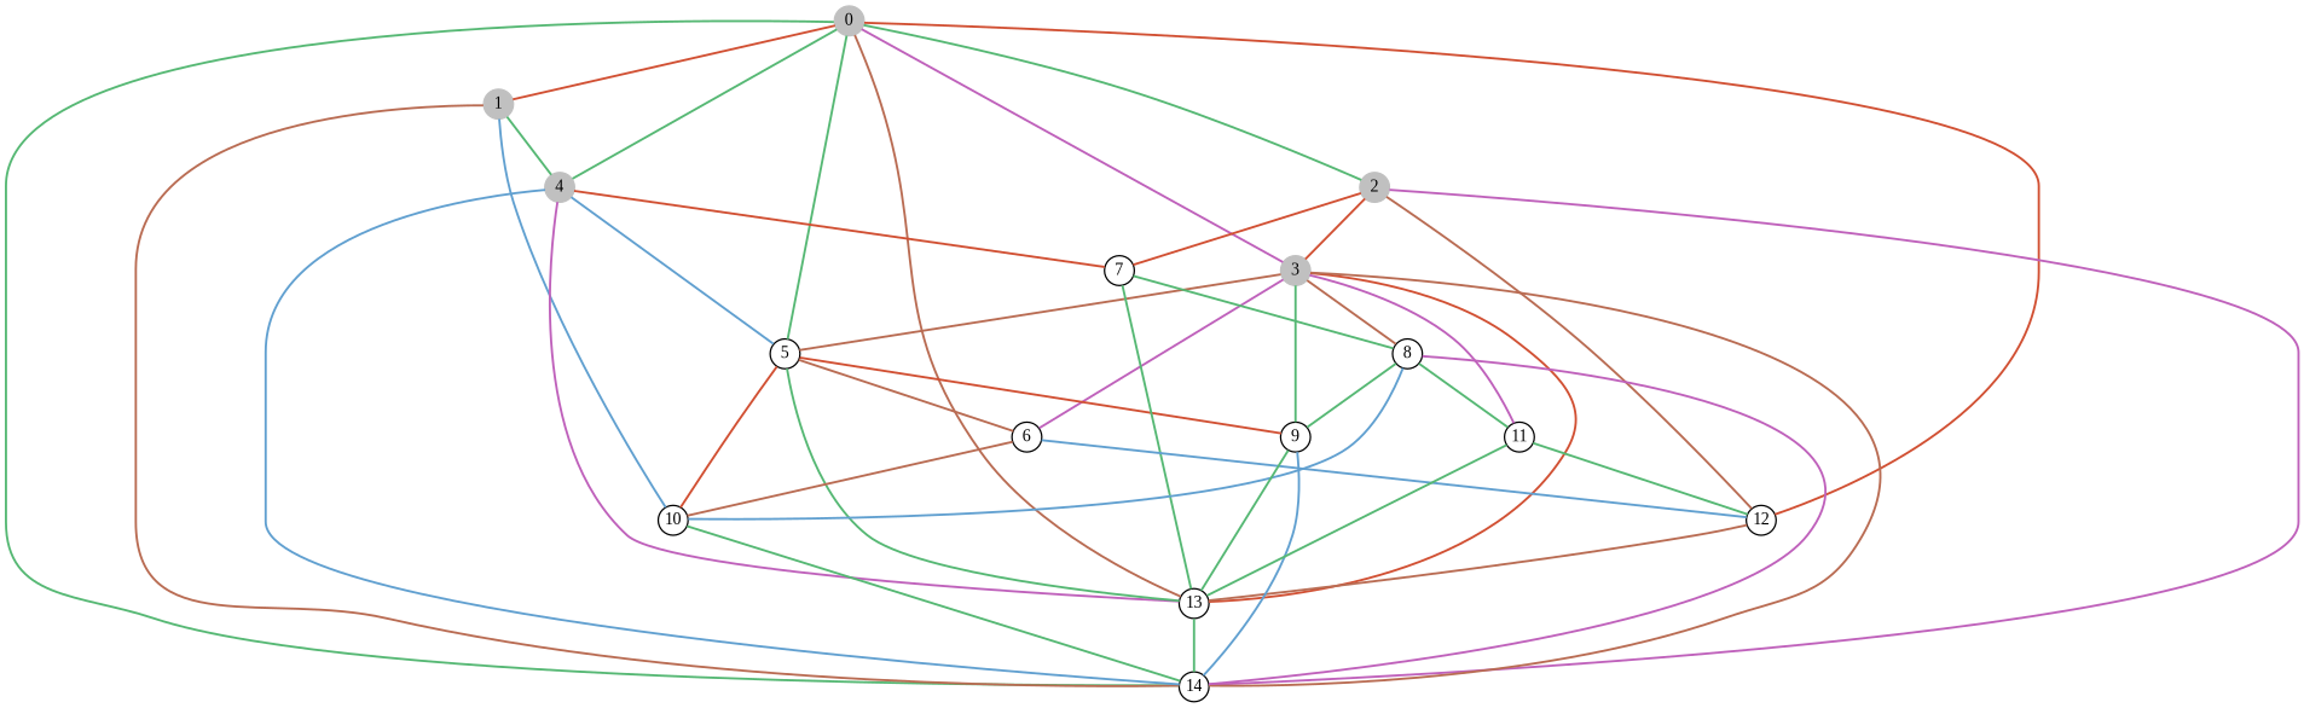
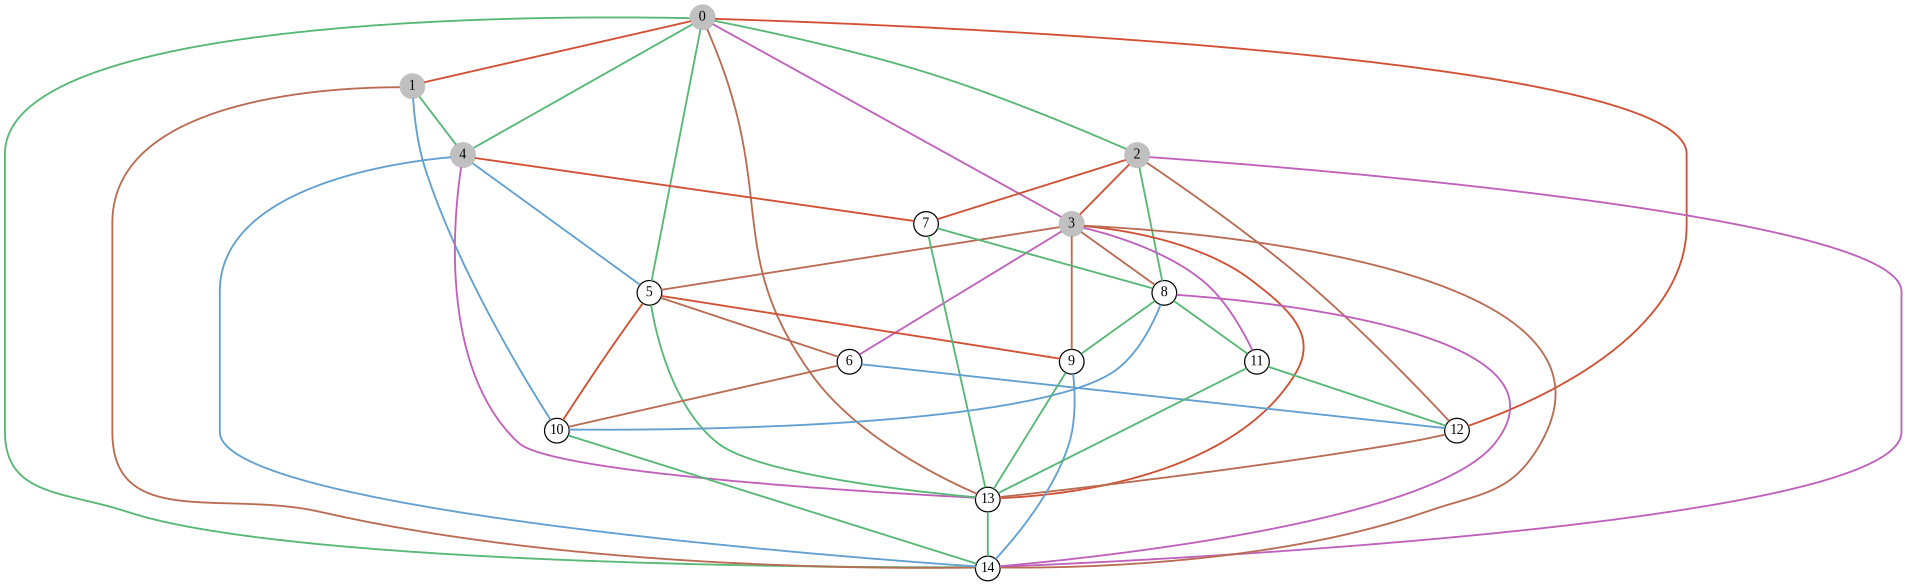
  graph {
    fontname="Liberation Serif"
    nodesep=0.6
    splines=true
    node [fontname="Liberation Serif" fontsize=11 margin=0.02 shape=circle]
    edge [color="#56b874" fontname="Liberation Serif" penwidth=1.5]
    n1 [color=gray height=.15 label=0 style=filled]
    n2 [color=gray height=.15 label=1 style=filled]
    n3 [color=gray height=.15 label=2 style=filled]
    n4 [color=gray height=.15 label=3 style=filled]
    n5 [color=gray height=.15 label=4 style=filled]
    n6 [height=.15 label=5]
    n7 [height=.15 label=12]
    n8 [height=.15 label=13]
    n9 [height=.15 label=14]
    n10 [height=.15 label=10]
    n11 [height=.15 label=7]
    n12 [height=.15 label=8]
    n13 [height=.15 label=6]
    n14 [height=.15 label=9]
    n15 [height=.15 label=11]
    n1 -- n2 [color="#d15033"]
    n1 -- n3
    n1 -- n4 [color="#bf61bb"]
    n1 -- n5
    n1 -- n6
    n1 -- n7 [color="#d15033"]
    n1 -- n8 [color="#b96c53"]
    n1 -- n9
    n2 -- n5
    n2 -- n9 [color="#b96c53"]
    n2 -- n10 [color="#61a0d0"]
    n3 -- n4 [color="#d15033"]
    n3 -- n7 [color="#b96c53"]
    n3 -- n9 [color="#bf61bb"]
    n3 -- n11 [color="#d15033"]
+   n3 -- n12
    n4 -- n6 [color="#b96c53"]
    n4 -- n8 [color="#d15033"]
    n4 -- n9 [color="#b96c53"]
    n4 -- n12 [color="#b96c53"]
    n4 -- n13 [color="#bf61bb"]
-   n4 -- n14
+   n4 -- n14 [color="#b96c53"]
    n4 -- n15 [color="#bf61bb"]
    n5 -- n6 [color="#61a0d0"]
    n5 -- n8 [color="#bf61bb"]
    n5 -- n9 [color="#61a0d0"]
    n5 -- n11 [color="#d15033"]
    n6 -- n8
    n6 -- n10 [color="#d15033"]
    n6 -- n13 [color="#b96c53"]
    n6 -- n14 [color="#d15033"]
    n7 -- n8 [color="#b96c53"]
    n8 -- n9
    n10 -- n9
    n11 -- n8
    n11 -- n12
    n12 -- n9 [color="#bf61bb"]
    n12 -- n10 [color="#61a0d0"]
    n12 -- n14
    n12 -- n15
    n13 -- n7 [color="#61a0d0"]
    n13 -- n10 [color="#b96c53"]
    n14 -- n8
    n14 -- n9 [color="#61a0d0"]
    n15 -- n7
    n15 -- n8
  }
